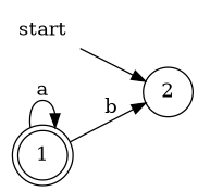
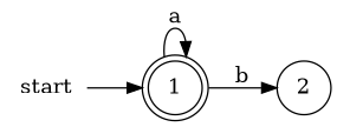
  digraph {
    rankdir=LR
    start [shape=none]
    1 [shape=doublecircle]
    2 [shape=circle]
-   start -> 2
+   start -> 1
    1 -> 1 [label=a]
    1 -> 2 [label=b]
  }
